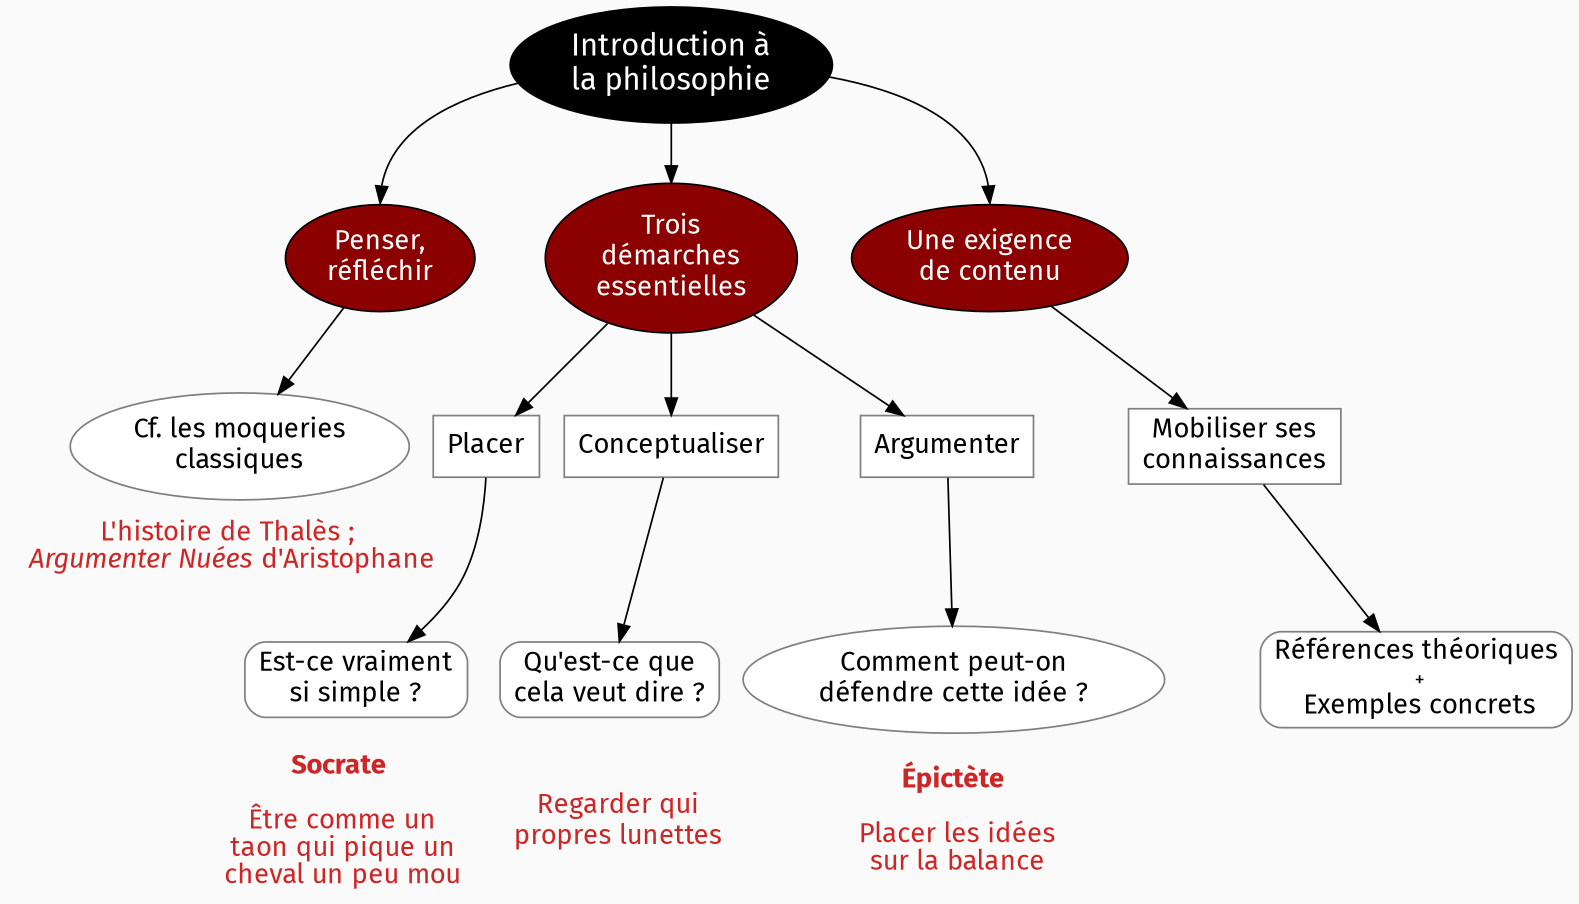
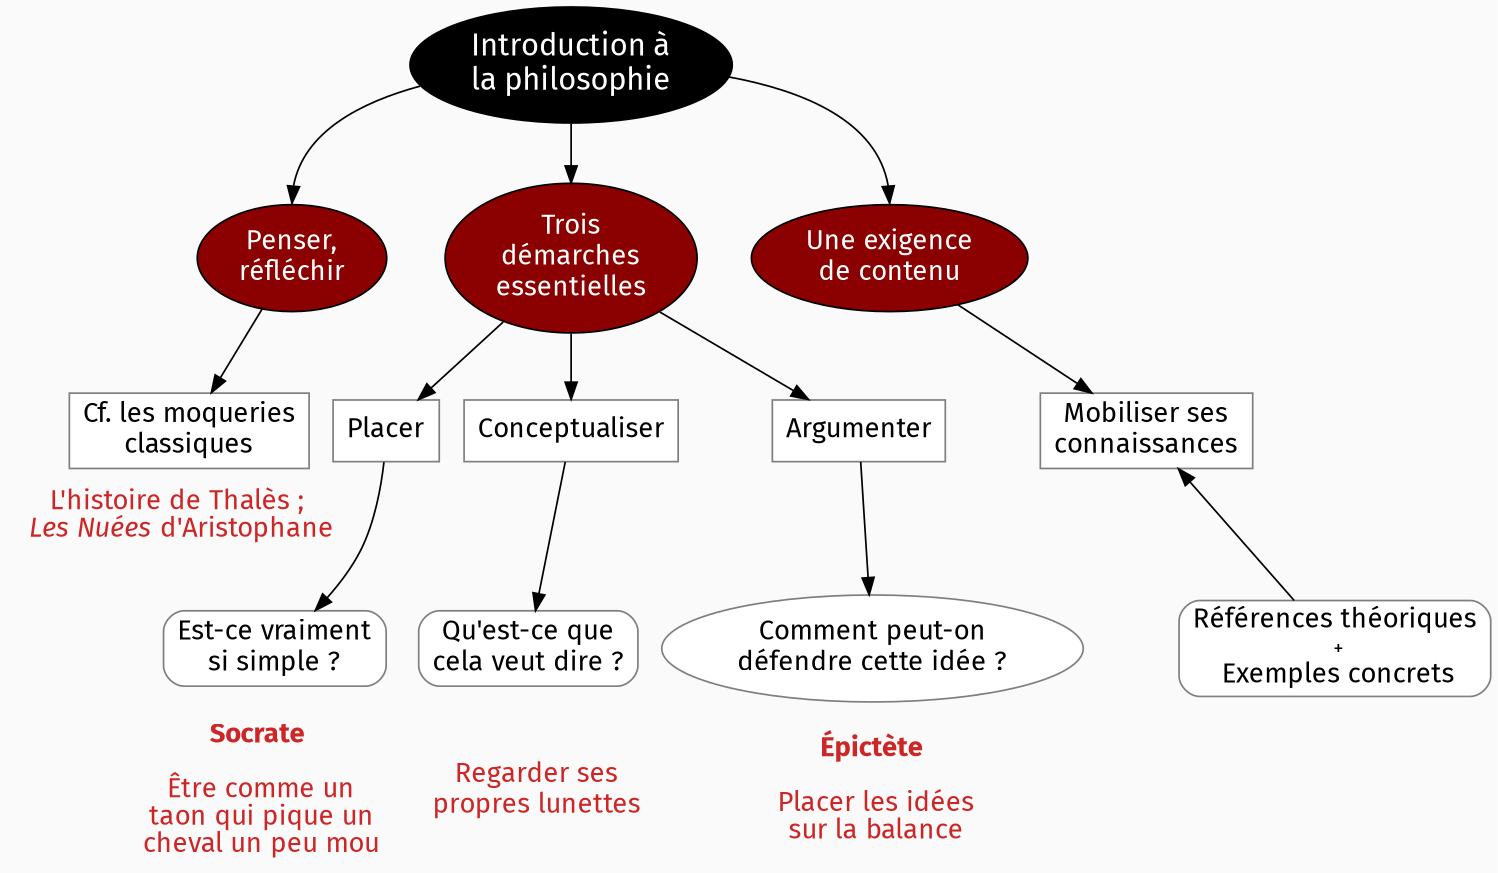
  digraph {
    bgcolor=grey98
    fontname="Fira Sans"
    nodesep=0.2
    ranksep=0.1
    splines=true
    style=filled
    node [color=grey50 fillcolor=white fontcolor=black fontname="Fira Sans" fontsize=16 shape=box style=filled]
    edge [fontname="Fira Sans" minlen=4]
-   n1 [label="Cf. les moqueries\nclassiques" shape=ellipse]
+   n1 [label="Cf. les moqueries\nclassiques"]
    n2 [label=Conceptualiser]
    n3 [label=Argumenter]
    n4 [label="Mobiliser ses\nconnaissances"]
    n5 [label="Comment peut-on\ndéfendre cette idée ?" shape=ellipse style="filled, rounded"]
    n6 [label=<Références théoriques<br/> <font point-size="12">+<br/></font> Exemples concrets> style="filled, rounded"]
-   n7 [fillcolor=grey98 fontcolor=firebrick3 label=<L'histoire de Thalès ;<br/> <i>Argumenter Nuées</i> d'Aristophane> shape=plaintext style="filled, rounded"]
+   n7 [fillcolor=grey98 fontcolor=firebrick3 label=<L'histoire de Thalès ;<br/> <i>Les Nuées</i> d'Aristophane> shape=plaintext style="filled, rounded"]
    n8 [label="Qu'est-ce que\ncela veut dire ?" style="filled, rounded"]
    n9 [fillcolor=grey98 fontcolor=firebrick3 label=<<b>Épictète</b><br/> <br/> Placer les idées<br/> sur la balance> shape=plaintext style="filled, rounded"]
    n10 [fillcolor=12 fontcolor=white fontsize=18 label="Introduction à\nla philosophie" color="" shape=""]
    n11 [fillcolor=red4 fontcolor=white label="Penser,\nréfléchir" color="" shape=""]
    n12 [fillcolor=red4 fontcolor=white label="Trois\ndémarches\nessentielles" color="" shape=""]
    n13 [fillcolor=red4 fontcolor=white label="Une exigence\nde contenu" color="" shape=""]
    n14 [label=Placer]
    n15 [label="Est-ce vraiment\nsi simple ?" style="filled, rounded"]
-   n16 [fillcolor=grey98 fontcolor=firebrick3 label="Regarder qui\npropres lunettes" shape=plaintext style="filled, rounded"]
+   n16 [fillcolor=grey98 fontcolor=firebrick3 label="Regarder ses\npropres lunettes" shape=plaintext style="filled, rounded"]
    n17 [fillcolor=grey98 fontcolor=firebrick3 label=<<b>Socrate</b><br/> <br/> Être comme un<br/> taon qui pique un<br/> cheval un peu mou> shape=plaintext style="filled, rounded"]
    subgraph sub_1 {
      rank=same
      n1
      n2
    }
    subgraph sub_2 {
      rank=same
      n3
      n4
    }
    subgraph sub_3 {
      rank=same
      n5
      n6
    }
    n1 -> n2 [style=invis]
    n1 -> n7 [minlen=1 style=invis]
    n2 -> n8
    n3 -> n4 [style=invis]
    n3 -> n5
-   n4 -> n6
+   n6 -> n4
    n5 -> n6 [style=invis]
    n5 -> n9 [minlen=1 style=invis]
    n8 -> n16 [minlen=1 style=invis]
    n10 -> n11 [headport=n]
    n10 -> n12 [headport=n]
    n10 -> n13 [headport=n]
    n11 -> n1
    n12 -> n2
    n12 -> n3
    n12 -> n14
    n13 -> n4
    n14 -> n15
    n15 -> n17 [minlen=1 style=invis]
  }
